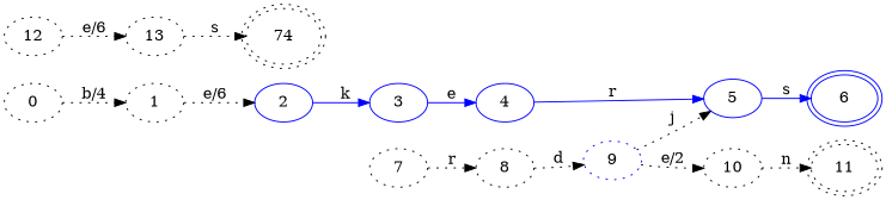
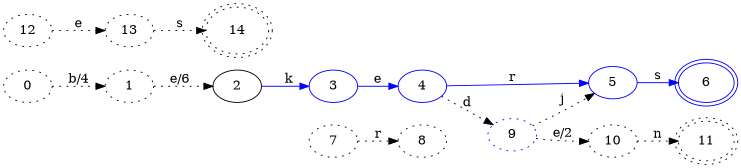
  digraph {
    labeljust=l
    labelloc=l
    rankdir=LR
    node [style=dotted]
    edge [style=dotted]
    0
    1
-   2 [color=blue style=""]
+   2 [color=black style=""]
    3 [color=blue style=""]
    7
    8
    4 [color=blue style=""]
    5 [color=blue style=""]
    6 [color=blue peripheries=2 style=""]
    9 [color=blue]
    10
    11 [peripheries=2]
    12
    13
-   14 [peripheries=2 label=74]
+   14 [peripheries=2]
    0 -> 1 [label="b/4"]
    1 -> 2 [label="e/6"]
    2 -> 3 [color=blue label=k style=""]
    3 -> 4 [color=blue label=e style=""]
    7 -> 8 [label=r]
-   8 -> 9 [label=d]
+   4 -> 9 [label=d]
    4 -> 5 [color=blue label=r style=""]
    5 -> 6 [color=blue label=s style=""]
    9 -> 5 [label=j]
    9 -> 10 [label="e/2"]
    10 -> 11 [label=n]
-   12 -> 13 [label="e/6"]
+   12 -> 13 [label=e]
    13 -> 14 [label=s]
  }
